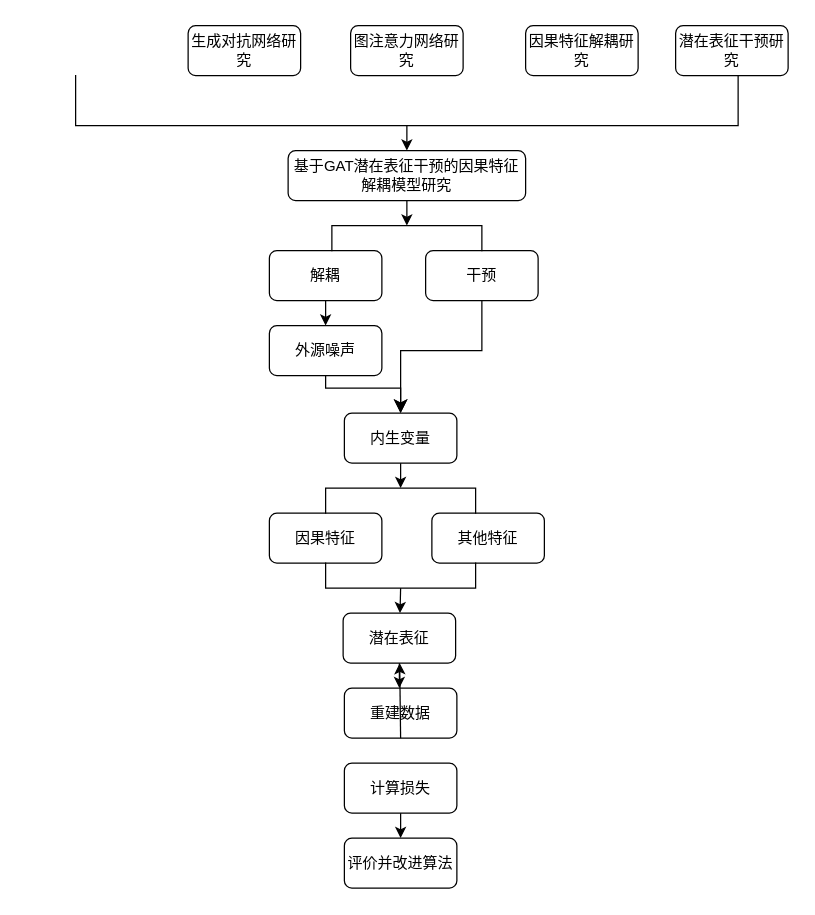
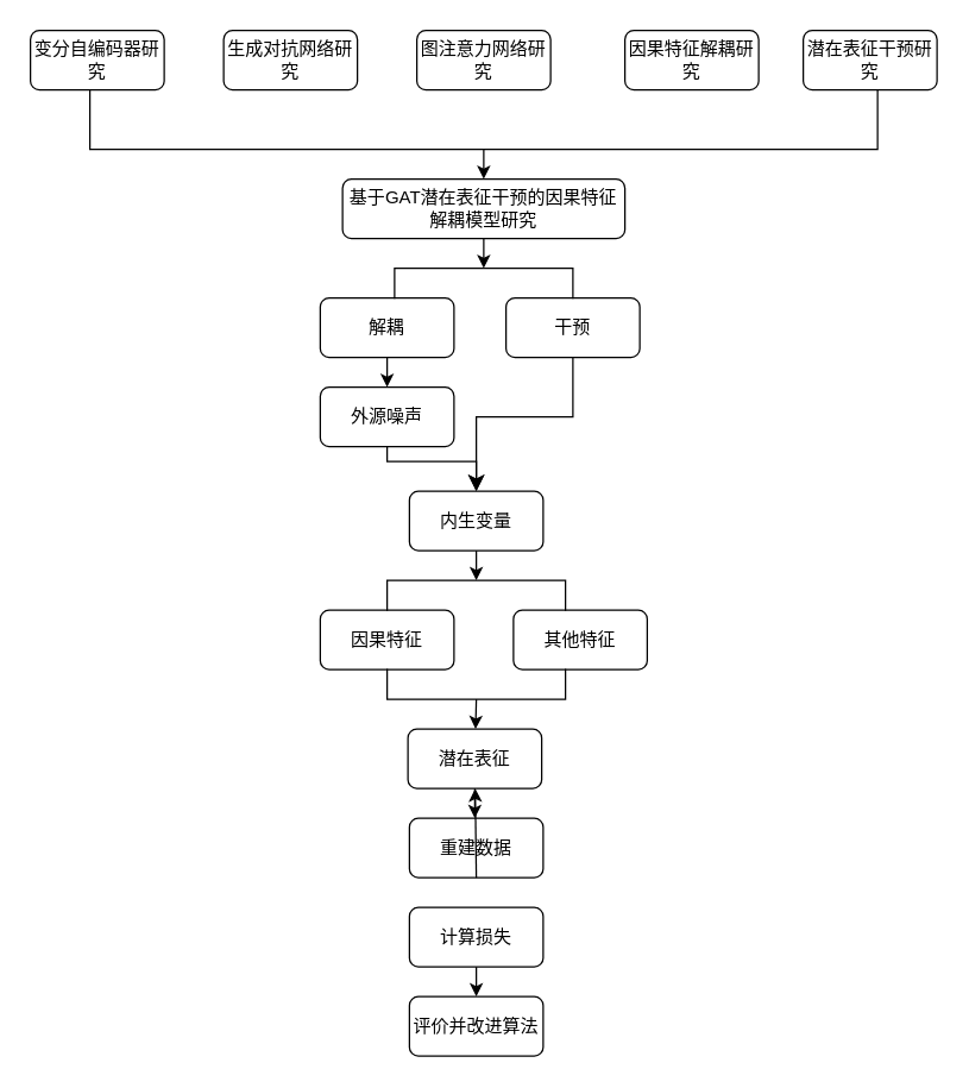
  <mxCell id="0" />
  <mxCell id="1" parent="0" />
+ <mxCell id="2" value="变分自编码器研究" style="rounded=1;whiteSpace=wrap;html=1;" vertex="1" parent="1"><mxGeometry x="20" y="20" width="90" height="40" as="geometry" /></mxCell>
  <mxCell id="3" value="生成对抗网络研究" style="rounded=1;whiteSpace=wrap;html=1;" vertex="1" parent="1"><mxGeometry x="150" y="20" width="90" height="40" as="geometry" /></mxCell>
  <mxCell id="4" value="图注意力网络研究" style="rounded=1;whiteSpace=wrap;html=1;" vertex="1" parent="1"><mxGeometry x="280" y="20" width="90" height="40" as="geometry" /></mxCell>
  <mxCell id="5" value="因果特征解耦研究" style="rounded=1;whiteSpace=wrap;html=1;" vertex="1" parent="1"><mxGeometry x="420" y="20" width="90" height="40" as="geometry" /></mxCell>
  <mxCell id="6" value="潜在表征干预研究" style="rounded=1;whiteSpace=wrap;html=1;" vertex="1" parent="1"><mxGeometry x="540" y="20" width="90" height="40" as="geometry" /></mxCell>
  <mxCell id="7" value="&lt;p class=&quot;MsoNormal&quot;&gt;&lt;font face=&quot;宋体&quot;&gt;基于&lt;/font&gt;GAT潜在表征干预的因果特征解耦模型研究&lt;/p&gt;" style="rounded=1;whiteSpace=wrap;html=1;" vertex="1" parent="1"><mxGeometry x="230" y="120" width="190" height="40" as="geometry" /></mxCell>
  <mxCell id="8" value="" style="shape=partialRectangle;whiteSpace=wrap;html=1;bottom=1;right=1;left=1;top=0;fillColor=none;routingCenterX=-0.5;" vertex="1" parent="1"><mxGeometry x="60" y="60" width="530" height="40" as="geometry" /></mxCell>
  <mxCell id="9" value="" style="endArrow=classic;html=1;rounded=0;exitX=0.5;exitY=1;exitDx=0;exitDy=0;entryX=0.5;entryY=0;entryDx=0;entryDy=0;" edge="1" parent="1" source="8" target="7"><mxGeometry width="50" height="50" relative="1" as="geometry"><mxPoint x="340" y="340" as="sourcePoint" /><mxPoint x="390" y="290" as="targetPoint" /></mxGeometry></mxCell>
  <mxCell id="10" value="因果特征" style="rounded=1;whiteSpace=wrap;html=1;" vertex="1" parent="1"><mxGeometry x="215" y="410" width="90" height="40" as="geometry" /></mxCell>
  <mxCell id="11" value="其他特征" style="rounded=1;whiteSpace=wrap;html=1;" vertex="1" parent="1"><mxGeometry x="345" y="410" width="90" height="40" as="geometry" /></mxCell>
  <mxCell id="12" value="" style="endArrow=classic;html=1;rounded=0;exitX=0.5;exitY=1;exitDx=0;exitDy=0;" edge="1" parent="1" source="7"><mxGeometry width="50" height="50" relative="1" as="geometry"><mxPoint x="340" y="330" as="sourcePoint" /><mxPoint x="325" y="180" as="targetPoint" /></mxGeometry></mxCell>
  <mxCell id="13" value="外源噪声" style="rounded=1;whiteSpace=wrap;html=1;" vertex="1" parent="1"><mxGeometry x="215" y="260" width="90" height="40" as="geometry" /></mxCell>
  <mxCell id="14" value="内生变量" style="rounded=1;whiteSpace=wrap;html=1;" vertex="1" parent="1"><mxGeometry x="275" y="330" width="90" height="40" as="geometry" /></mxCell>
  <mxCell id="15" value="" style="shape=partialRectangle;whiteSpace=wrap;html=1;bottom=1;right=1;left=1;top=0;fillColor=none;routingCenterX=-0.5;rotation=-180;" vertex="1" parent="1"><mxGeometry x="260" y="390" width="120" height="20" as="geometry" /></mxCell>
  <mxCell id="16" value="" style="endArrow=classic;html=1;rounded=0;exitX=0.5;exitY=1;exitDx=0;exitDy=0;entryX=0.5;entryY=1;entryDx=0;entryDy=0;" edge="1" parent="1" source="14" target="15"><mxGeometry width="50" height="50" relative="1" as="geometry"><mxPoint x="335" y="420" as="sourcePoint" /><mxPoint x="385" y="370" as="targetPoint" /></mxGeometry></mxCell>
  <mxCell id="17" value="解耦" style="rounded=1;whiteSpace=wrap;html=1;" vertex="1" parent="1"><mxGeometry x="215" y="200" width="90" height="40" as="geometry" /></mxCell>
  <mxCell id="18" value="干预" style="rounded=1;whiteSpace=wrap;html=1;" vertex="1" parent="1"><mxGeometry x="340" y="200" width="90" height="40" as="geometry" /></mxCell>
  <mxCell id="19" value="" style="shape=partialRectangle;whiteSpace=wrap;html=1;bottom=1;right=1;left=1;top=0;fillColor=none;routingCenterX=-0.5;rotation=-180;" vertex="1" parent="1"><mxGeometry x="265" y="180" width="120" height="20" as="geometry" /></mxCell>
  <mxCell id="20" value="" style="endArrow=classic;html=1;rounded=0;exitX=0.5;exitY=1;exitDx=0;exitDy=0;entryX=0.5;entryY=0;entryDx=0;entryDy=0;" edge="1" parent="1" source="17" target="13"><mxGeometry width="50" height="50" relative="1" as="geometry"><mxPoint x="340" y="330" as="sourcePoint" /><mxPoint x="390" y="280" as="targetPoint" /></mxGeometry></mxCell>
  <mxCell id="21" value="" style="edgeStyle=segmentEdgeStyle;endArrow=classic;html=1;curved=0;rounded=0;endSize=8;startSize=8;exitX=0.5;exitY=1;exitDx=0;exitDy=0;" edge="1" parent="1" source="13" target="14"><mxGeometry width="50" height="50" relative="1" as="geometry"><mxPoint x="340" y="330" as="sourcePoint" /><mxPoint x="390" y="280" as="targetPoint" /><Array as="points"><mxPoint x="260" y="310" /><mxPoint x="320" y="310" /></Array></mxGeometry></mxCell>
  <mxCell id="22" value="" style="edgeStyle=segmentEdgeStyle;endArrow=classic;html=1;curved=0;rounded=0;endSize=8;startSize=8;exitX=0.5;exitY=1;exitDx=0;exitDy=0;" edge="1" parent="1" source="18"><mxGeometry width="50" height="50" relative="1" as="geometry"><mxPoint x="435" y="330" as="sourcePoint" /><mxPoint x="320" y="330" as="targetPoint" /><Array as="points"><mxPoint x="385" y="280" /><mxPoint x="320" y="280" /></Array></mxGeometry></mxCell>
  <mxCell id="23" value="潜在表征" style="rounded=1;whiteSpace=wrap;html=1;" vertex="1" parent="1"><mxGeometry x="274" y="490" width="90" height="40" as="geometry" /></mxCell>
  <mxCell id="24" value="" style="shape=partialRectangle;whiteSpace=wrap;html=1;bottom=1;right=1;left=1;top=0;fillColor=none;routingCenterX=-0.5;rotation=0;" vertex="1" parent="1"><mxGeometry x="260" y="450" width="120" height="20" as="geometry" /></mxCell>
  <mxCell id="25" value="" style="endArrow=classic;html=1;rounded=0;exitX=0.5;exitY=1;exitDx=0;exitDy=0;" edge="1" parent="1" source="24" target="23"><mxGeometry width="50" height="50" relative="1" as="geometry"><mxPoint x="340" y="330" as="sourcePoint" /><mxPoint x="390" y="280" as="targetPoint" /></mxGeometry></mxCell>
  <mxCell id="26" value="" style="endArrow=classic;html=1;rounded=0;exitX=0.5;exitY=1;exitDx=0;exitDy=0;" edge="1" parent="1" source="23"><mxGeometry width="50" height="50" relative="1" as="geometry"><mxPoint x="340" y="330" as="sourcePoint" /><mxPoint x="319" y="550" as="targetPoint" /></mxGeometry></mxCell>
  <mxCell id="27" value="重建数据" style="rounded=1;whiteSpace=wrap;html=1;" vertex="1" parent="1"><mxGeometry x="275" y="550" width="90" height="40" as="geometry" /></mxCell>
  <mxCell id="28" value="计算损失" style="rounded=1;whiteSpace=wrap;html=1;" vertex="1" parent="1"><mxGeometry x="275" y="610" width="90" height="40" as="geometry" /></mxCell>
  <mxCell id="29" value="" style="endArrow=classic;html=1;rounded=0;exitX=0.5;exitY=1;exitDx=0;exitDy=0;" edge="1" parent="1" source="27" target="23"><mxGeometry width="50" height="50" relative="1" as="geometry"><mxPoint x="340" y="530" as="sourcePoint" /><mxPoint x="390" y="480" as="targetPoint" /></mxGeometry></mxCell>
  <mxCell id="30" value="评价并改进算法" style="rounded=1;whiteSpace=wrap;html=1;" vertex="1" parent="1"><mxGeometry x="275" y="670" width="90" height="40" as="geometry" /></mxCell>
  <mxCell id="31" value="" style="endArrow=classic;html=1;rounded=0;exitX=0.5;exitY=1;exitDx=0;exitDy=0;" edge="1" parent="1" source="28" target="30"><mxGeometry width="50" height="50" relative="1" as="geometry"><mxPoint x="340" y="530" as="sourcePoint" /><mxPoint x="390" y="480" as="targetPoint" /></mxGeometry></mxCell>
